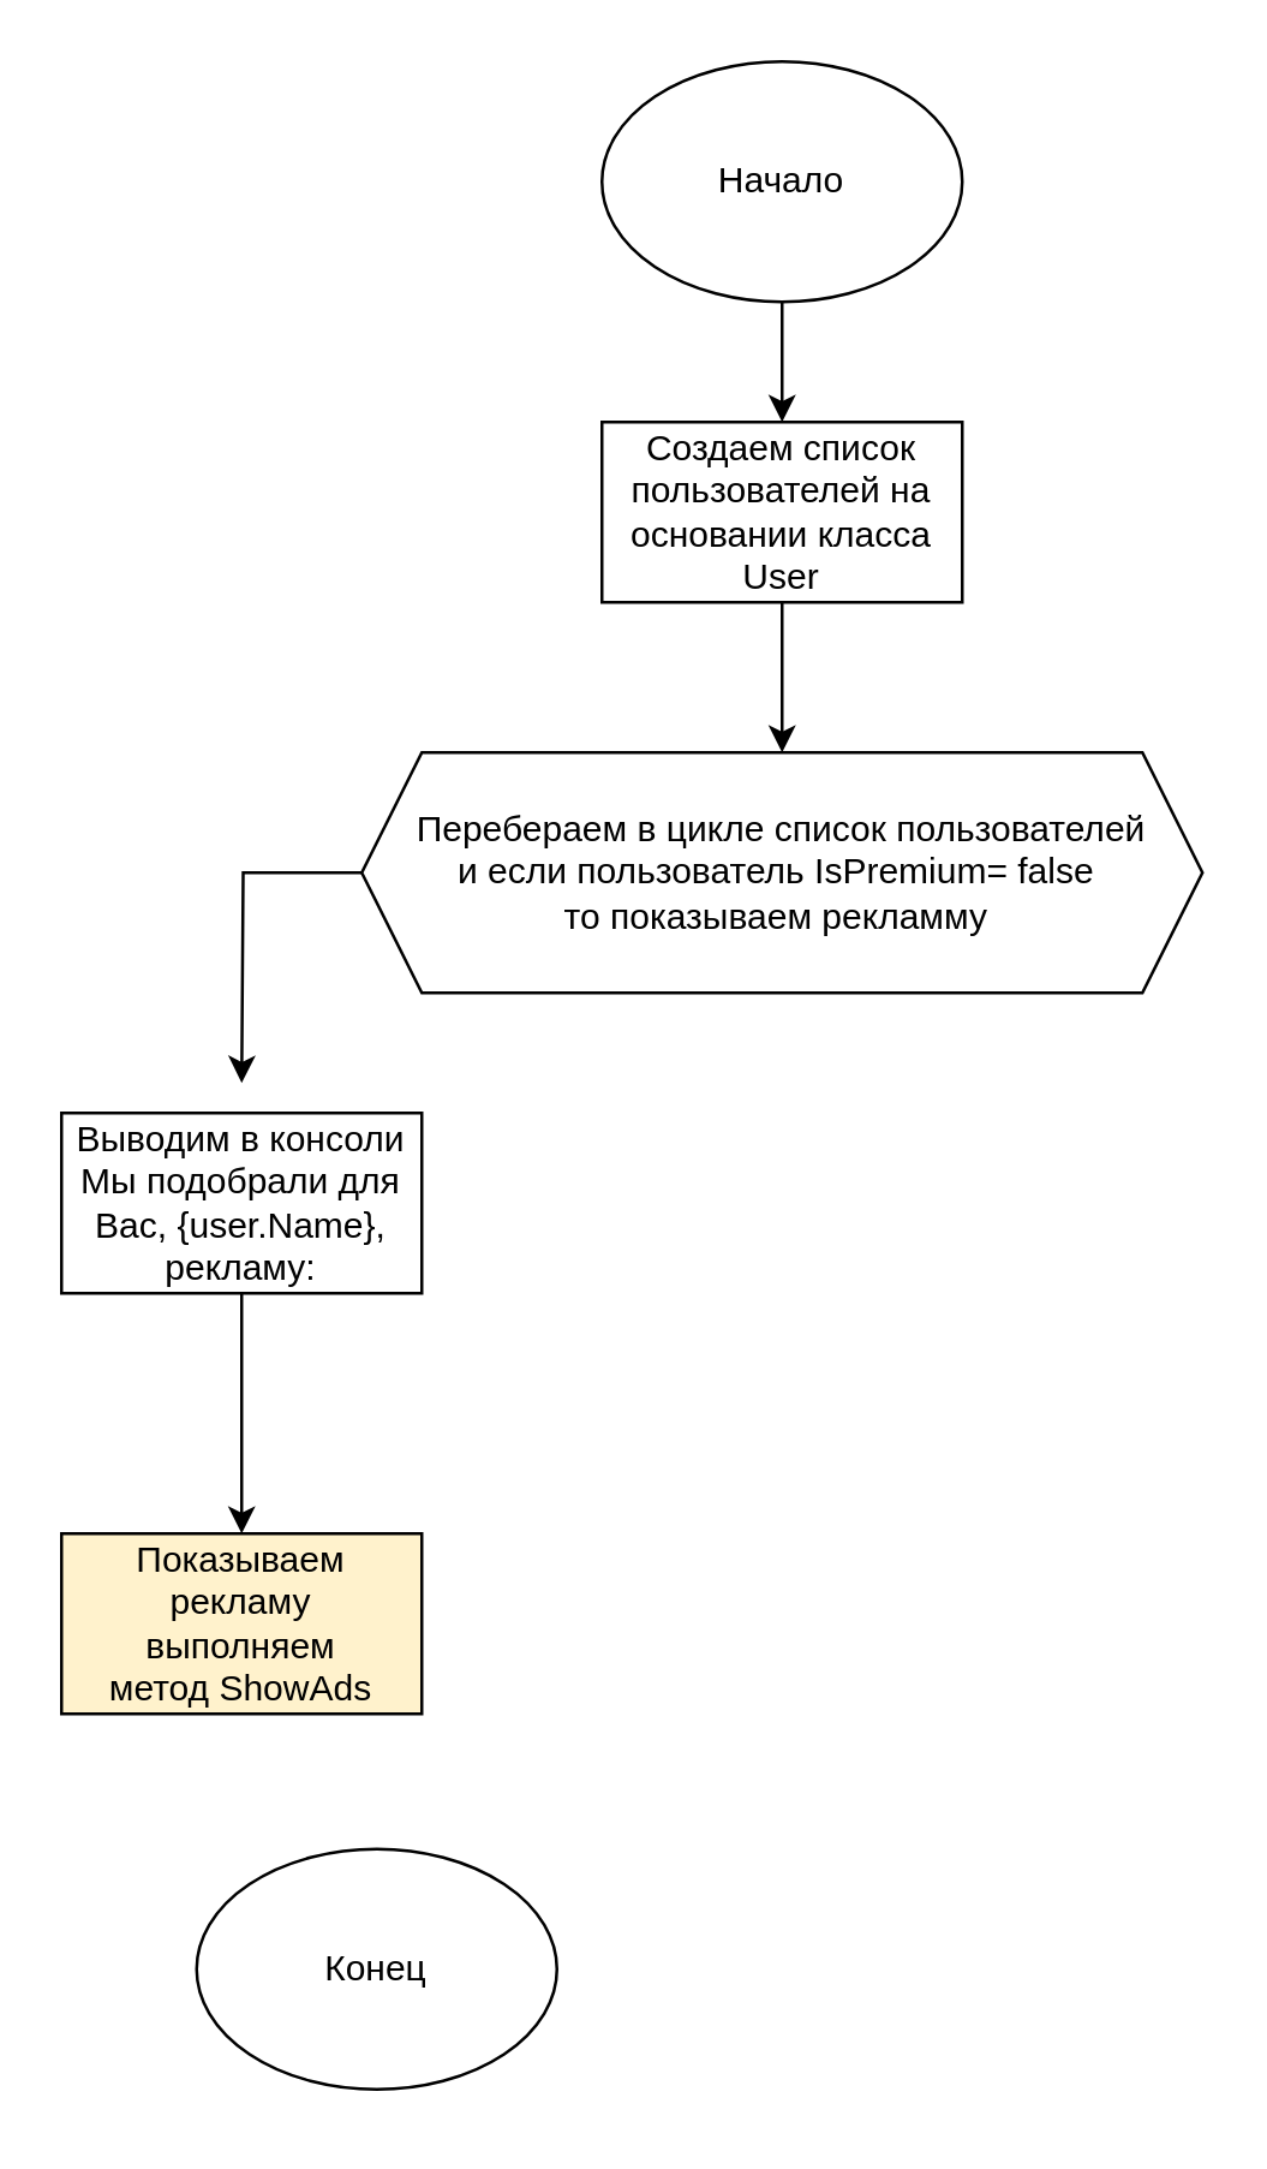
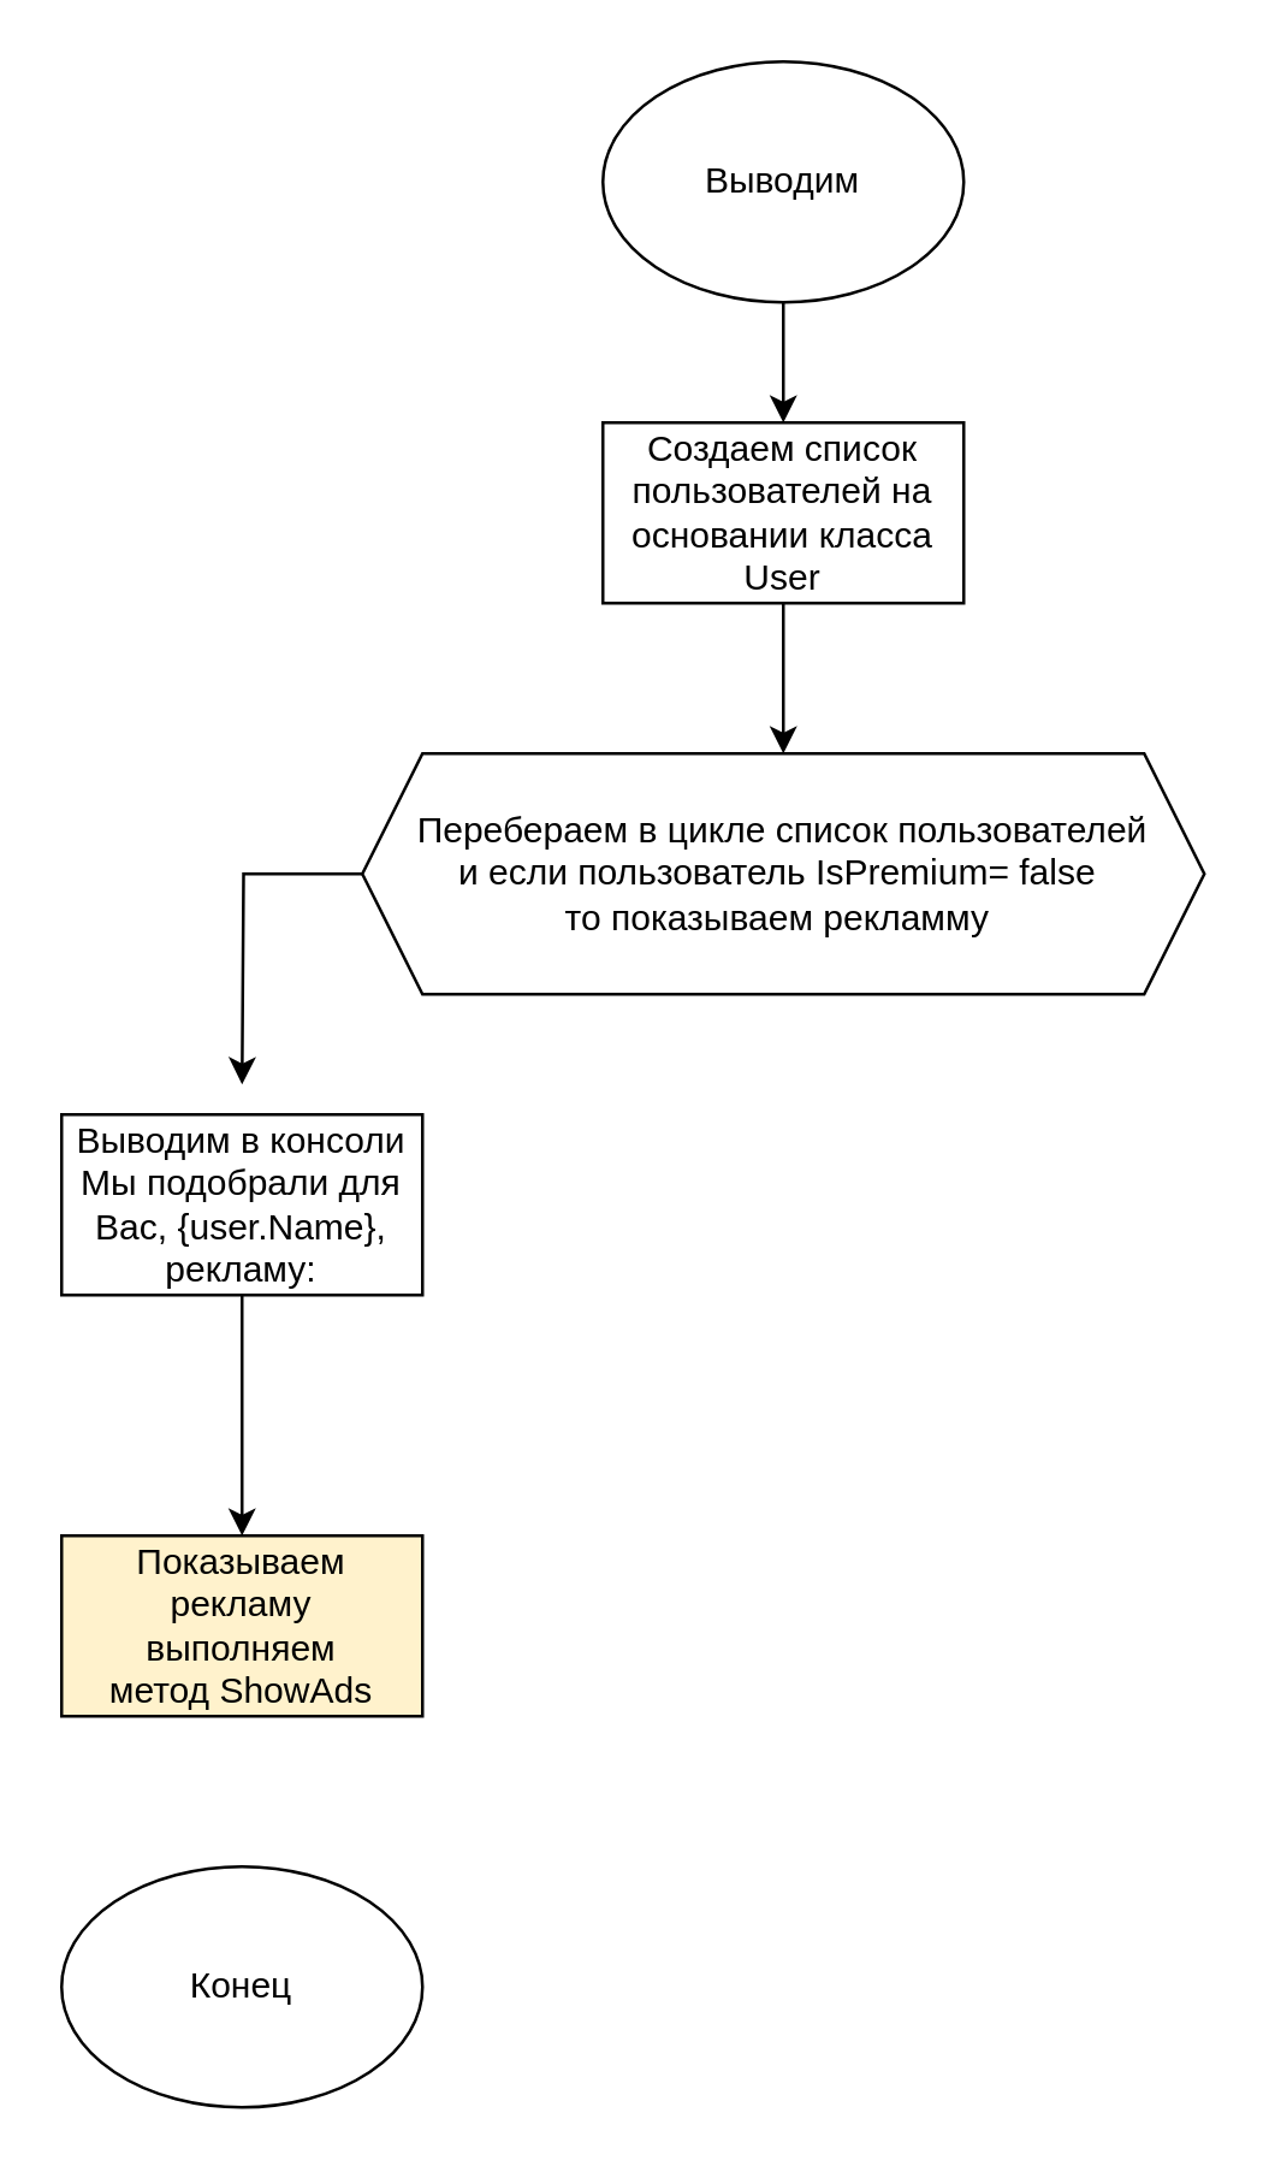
  <mxCell id="0" />
  <mxCell id="1" parent="0" />
  <mxCell id="2" value="" style="edgeStyle=orthogonalEdgeStyle;rounded=0;orthogonalLoop=1;jettySize=auto;html=1;" edge="1" parent="1" source="3" target="11"><mxGeometry relative="1" as="geometry" /></mxCell>
- <mxCell id="3" value="Начало" style="ellipse;whiteSpace=wrap;html=1;" vertex="1" parent="1"><mxGeometry x="200" y="20" width="120" height="80" as="geometry" /></mxCell>
+ <mxCell id="3" value="Выводим" style="ellipse;whiteSpace=wrap;html=1;" vertex="1" parent="1"><mxGeometry x="200" y="20" width="120" height="80" as="geometry" /></mxCell>
  <mxCell id="4" value="" style="edgeStyle=orthogonalEdgeStyle;rounded=0;orthogonalLoop=1;jettySize=auto;html=1;" edge="1" parent="1" source="5"><mxGeometry relative="1" as="geometry"><mxPoint x="80" y="360" as="targetPoint" /></mxGeometry></mxCell>
  <mxCell id="5" value="&lt;div&gt;Перебераем в цикле список пользователей&lt;/div&gt;&lt;div&gt;и если пользователь IsPremium= false&amp;nbsp;&lt;/div&gt;&lt;div&gt;то показываем рекламму&amp;nbsp;&lt;/div&gt;" style="shape=hexagon;perimeter=hexagonPerimeter2;whiteSpace=wrap;html=1;fixedSize=1;" vertex="1" parent="1"><mxGeometry x="120" y="250" width="280" height="80" as="geometry" /></mxCell>
  <mxCell id="6" value="" style="edgeStyle=orthogonalEdgeStyle;rounded=0;orthogonalLoop=1;jettySize=auto;html=1;" edge="1" parent="1" source="7" target="8"><mxGeometry relative="1" as="geometry" /></mxCell>
  <mxCell id="7" value="Выводим в консоли&lt;div&gt;Мы подобрали для Вас, {user.Name}, рекламу:&lt;br&gt;&lt;/div&gt;" style="rounded=0;whiteSpace=wrap;html=1;" vertex="1" parent="1"><mxGeometry x="20" y="370" width="120" height="60" as="geometry" /></mxCell>
  <mxCell id="8" value="Показываем рекламу&lt;div&gt;выполняем метод&amp;nbsp;ShowAds&lt;/div&gt;" style="whiteSpace=wrap;html=1;rounded=0;fillColor=#fff2cc;" vertex="1" parent="1"><mxGeometry x="20" y="510" width="120" height="60" as="geometry" /></mxCell>
- <mxCell id="9" value="Конец" style="ellipse;whiteSpace=wrap;html=1;" vertex="1" parent="1"><mxGeometry x="65" y="615" width="120" height="80" as="geometry" /></mxCell>
+ <mxCell id="9" value="Конец" style="ellipse;whiteSpace=wrap;html=1;" vertex="1" parent="1"><mxGeometry x="20" y="620" width="120" height="80" as="geometry" /></mxCell>
  <mxCell id="10" value="" style="edgeStyle=orthogonalEdgeStyle;rounded=0;orthogonalLoop=1;jettySize=auto;html=1;" edge="1" parent="1" source="11" target="5"><mxGeometry relative="1" as="geometry" /></mxCell>
  <mxCell id="11" value="Создаем список пользователей на основании класса User" style="rounded=0;whiteSpace=wrap;html=1;" vertex="1" parent="1"><mxGeometry x="200" y="140" width="120" height="60" as="geometry" /></mxCell>
